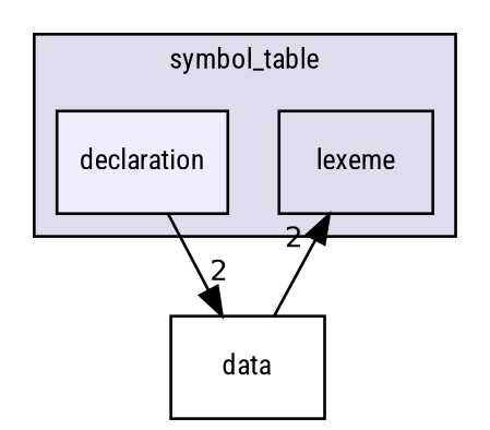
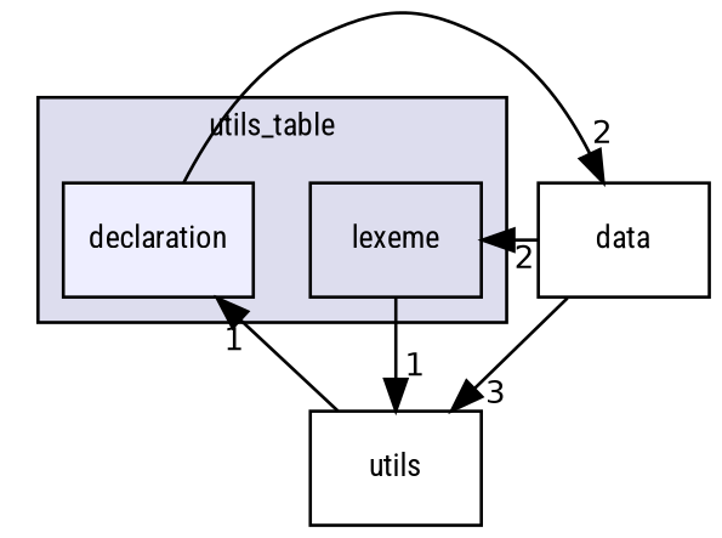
  digraph {
    compound=true
    fontname="Roboto Condensed"
    node [fontname="Roboto Condensed" fontsize=10 shape=box]
    edge [fontname="Roboto Condensed" headlabel=1 labeldistance=1.5 labelfontname=Helvetica labelfontsize=10]
    n1 [label=lexeme]
    n2 [fillcolor="#eeeeff" label=declaration pencolor=black style=filled]
+   n3 [label=utils]
    n4 [label=data]
    subgraph cluster_1 {
      bgcolor="#ddddee"
      fontsize=10
-     label=symbol_table
+     label=utils_table
      pencolor=black
      n1
      n2
    }
+   n1 -> n3
    n2 -> n4 [headlabel=2]
+   n3 -> n2
    n4 -> n1 [headlabel=2]
+   n4 -> n3 [headlabel=3]
  }
